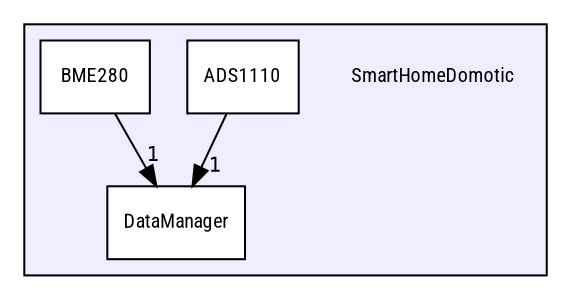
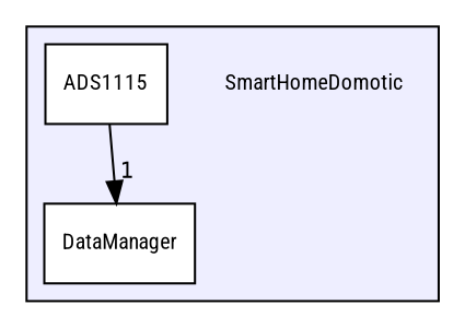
  digraph {
    compound=true
    fontname="Roboto Condensed"
    node [fontname="Roboto Condensed" fontsize=10 shape=box color=black fillcolor=white style=filled]
    edge [headlabel=1 labeldistance=1.5 labelfontname=Helvetica labelfontsize=10 fontname="Roboto Condensed"]
    n1 [label=SmartHomeDomotic shape=plaintext color="" fillcolor="" style=""]
-   n2 [label=ADS1110]
-   n3 [label=BME280]
+   n2 [label=ADS1115]
    n4 [label=DataManager]
    subgraph cluster_1 {
      bgcolor="#eeeeff"
      pencolor=black
      n1
      n2
-     n3
      n4
    }
    n2 -> n4
-   n3 -> n4
  }
